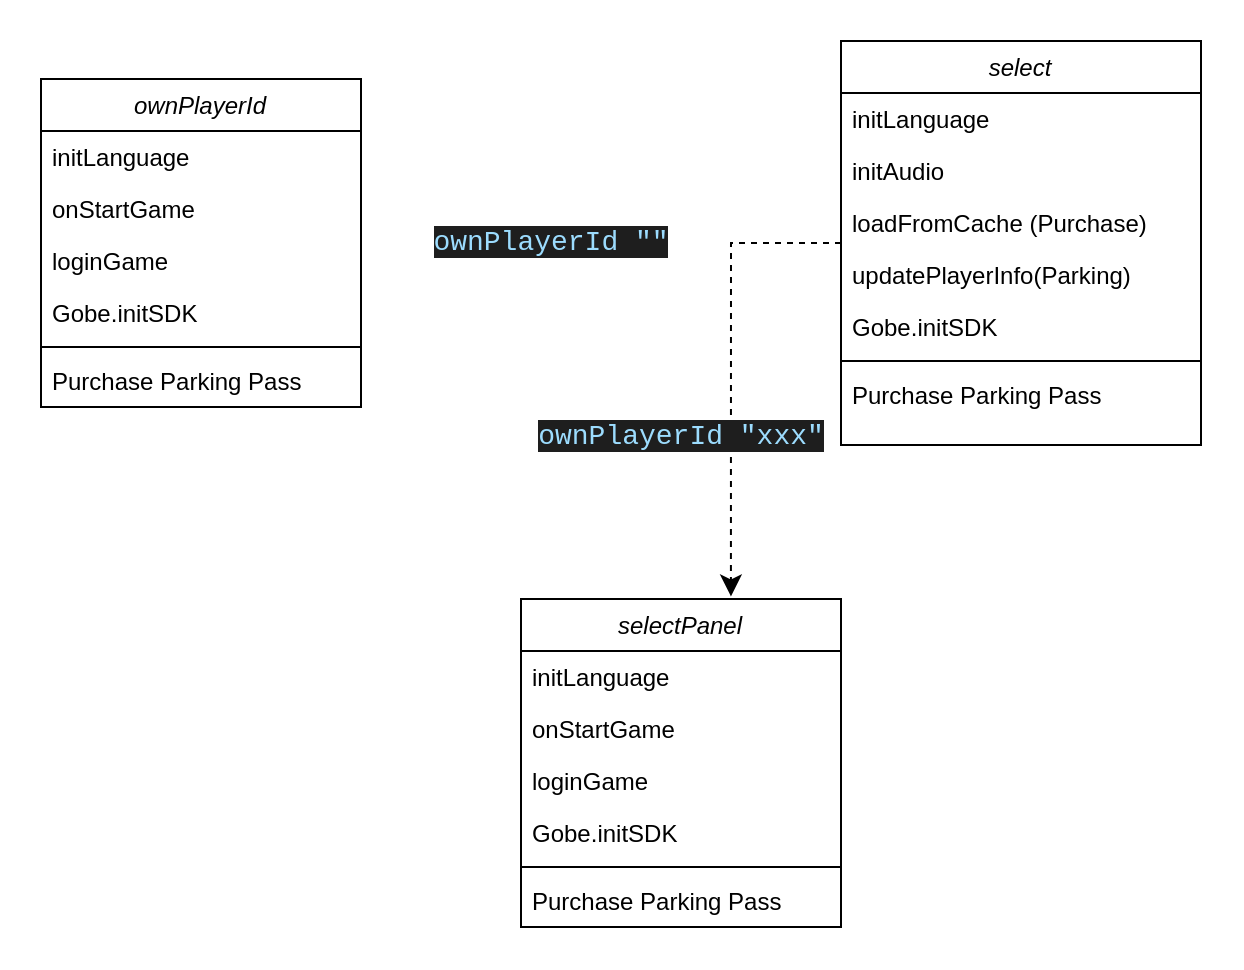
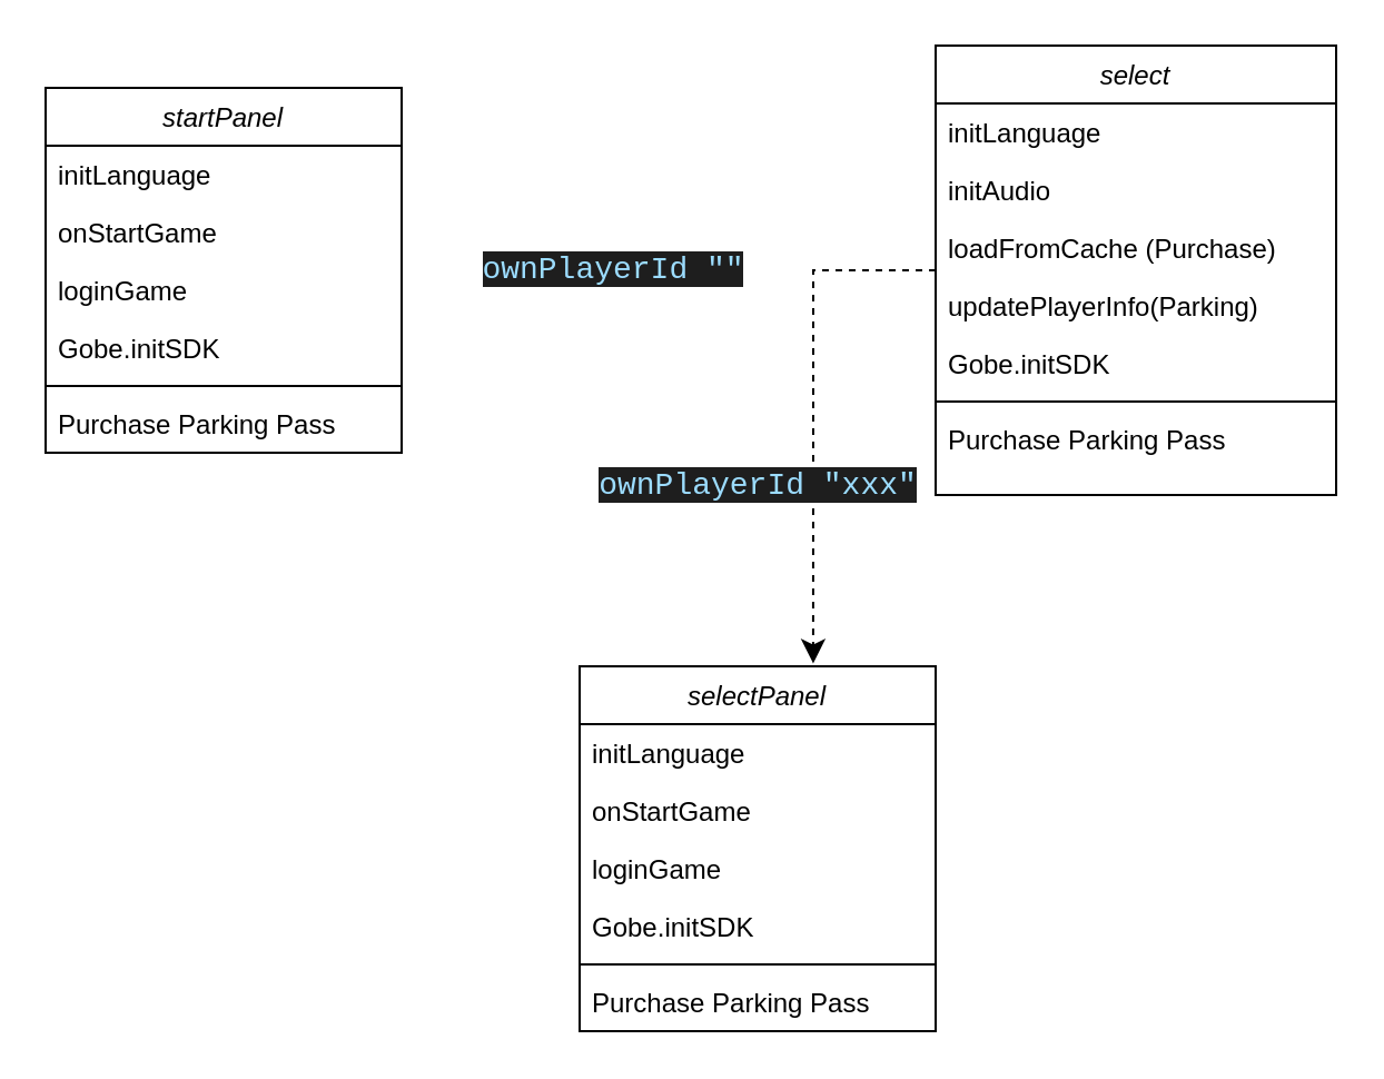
  <mxCell id="0" />
  <mxCell id="1" parent="0" />
- <mxCell id="2" value="ownPlayerId" style="swimlane;fontStyle=2;align=center;verticalAlign=top;childLayout=stackLayout;horizontal=1;startSize=26;horizontalStack=0;resizeParent=1;resizeLast=0;collapsible=1;marginBottom=0;rounded=0;shadow=0;strokeWidth=1;" vertex="1" parent="1"><mxGeometry x="20" y="39" width="160" height="164" as="geometry"><mxRectangle x="230" y="140" width="160" height="26" as="alternateBounds" /></mxGeometry></mxCell>
+ <mxCell id="2" value="startPanel" style="swimlane;fontStyle=2;align=center;verticalAlign=top;childLayout=stackLayout;horizontal=1;startSize=26;horizontalStack=0;resizeParent=1;resizeLast=0;collapsible=1;marginBottom=0;rounded=0;shadow=0;strokeWidth=1;" vertex="1" parent="1"><mxGeometry x="20" y="39" width="160" height="164" as="geometry"><mxRectangle x="230" y="140" width="160" height="26" as="alternateBounds" /></mxGeometry></mxCell>
  <mxCell id="3" value="initLanguage" style="text;align=left;verticalAlign=top;spacingLeft=4;spacingRight=4;overflow=hidden;rotatable=0;points=[[0,0.5],[1,0.5]];portConstraint=eastwest;" vertex="1" parent="2"><mxGeometry y="26" width="160" height="26" as="geometry" /></mxCell>
  <mxCell id="4" value="onStartGame" style="text;align=left;verticalAlign=top;spacingLeft=4;spacingRight=4;overflow=hidden;rotatable=0;points=[[0,0.5],[1,0.5]];portConstraint=eastwest;rounded=0;shadow=0;html=0;" vertex="1" parent="2"><mxGeometry y="52" width="160" height="26" as="geometry" /></mxCell>
  <mxCell id="5" value="loginGame" style="text;align=left;verticalAlign=top;spacingLeft=4;spacingRight=4;overflow=hidden;rotatable=0;points=[[0,0.5],[1,0.5]];portConstraint=eastwest;rounded=0;shadow=0;html=0;" vertex="1" parent="2"><mxGeometry y="78" width="160" height="26" as="geometry" /></mxCell>
  <mxCell id="6" value="Gobe.initSDK" style="text;align=left;verticalAlign=top;spacingLeft=4;spacingRight=4;overflow=hidden;rotatable=0;points=[[0,0.5],[1,0.5]];portConstraint=eastwest;rounded=0;shadow=0;html=0;" vertex="1" parent="2"><mxGeometry y="104" width="160" height="26" as="geometry" /></mxCell>
  <mxCell id="7" value="" style="line;html=1;strokeWidth=1;align=left;verticalAlign=middle;spacingTop=-1;spacingLeft=3;spacingRight=3;rotatable=0;labelPosition=right;points=[];portConstraint=eastwest;" vertex="1" parent="2"><mxGeometry y="130" width="160" height="8" as="geometry" /></mxCell>
  <mxCell id="8" value="Purchase Parking Pass" style="text;align=left;verticalAlign=top;spacingLeft=4;spacingRight=4;overflow=hidden;rotatable=0;points=[[0,0.5],[1,0.5]];portConstraint=eastwest;" vertex="1" parent="2"><mxGeometry y="138" width="160" height="26" as="geometry" /></mxCell>
  <mxCell id="9" value="selectPanel" style="swimlane;fontStyle=2;align=center;verticalAlign=top;childLayout=stackLayout;horizontal=1;startSize=26;horizontalStack=0;resizeParent=1;resizeLast=0;collapsible=1;marginBottom=0;rounded=0;shadow=0;strokeWidth=1;" vertex="1" parent="1"><mxGeometry x="260" y="299" width="160" height="164" as="geometry"><mxRectangle x="230" y="140" width="160" height="26" as="alternateBounds" /></mxGeometry></mxCell>
  <mxCell id="10" value="initLanguage" style="text;align=left;verticalAlign=top;spacingLeft=4;spacingRight=4;overflow=hidden;rotatable=0;points=[[0,0.5],[1,0.5]];portConstraint=eastwest;" vertex="1" parent="9"><mxGeometry y="26" width="160" height="26" as="geometry" /></mxCell>
  <mxCell id="11" value="onStartGame" style="text;align=left;verticalAlign=top;spacingLeft=4;spacingRight=4;overflow=hidden;rotatable=0;points=[[0,0.5],[1,0.5]];portConstraint=eastwest;rounded=0;shadow=0;html=0;" vertex="1" parent="9"><mxGeometry y="52" width="160" height="26" as="geometry" /></mxCell>
  <mxCell id="12" value="loginGame" style="text;align=left;verticalAlign=top;spacingLeft=4;spacingRight=4;overflow=hidden;rotatable=0;points=[[0,0.5],[1,0.5]];portConstraint=eastwest;rounded=0;shadow=0;html=0;" vertex="1" parent="9"><mxGeometry y="78" width="160" height="26" as="geometry" /></mxCell>
  <mxCell id="13" value="Gobe.initSDK" style="text;align=left;verticalAlign=top;spacingLeft=4;spacingRight=4;overflow=hidden;rotatable=0;points=[[0,0.5],[1,0.5]];portConstraint=eastwest;rounded=0;shadow=0;html=0;" vertex="1" parent="9"><mxGeometry y="104" width="160" height="26" as="geometry" /></mxCell>
  <mxCell id="14" value="" style="line;html=1;strokeWidth=1;align=left;verticalAlign=middle;spacingTop=-1;spacingLeft=3;spacingRight=3;rotatable=0;labelPosition=right;points=[];portConstraint=eastwest;" vertex="1" parent="9"><mxGeometry y="130" width="160" height="8" as="geometry" /></mxCell>
  <mxCell id="15" value="Purchase Parking Pass" style="text;align=left;verticalAlign=top;spacingLeft=4;spacingRight=4;overflow=hidden;rotatable=0;points=[[0,0.5],[1,0.5]];portConstraint=eastwest;" vertex="1" parent="9"><mxGeometry y="138" width="160" height="26" as="geometry" /></mxCell>
  <mxCell id="16" value="select" style="swimlane;fontStyle=2;align=center;verticalAlign=top;childLayout=stackLayout;horizontal=1;startSize=26;horizontalStack=0;resizeParent=1;resizeLast=0;collapsible=1;marginBottom=0;rounded=0;shadow=0;strokeWidth=1;" vertex="1" parent="1"><mxGeometry x="420" y="20" width="180" height="202" as="geometry"><mxRectangle x="230" y="140" width="160" height="26" as="alternateBounds" /></mxGeometry></mxCell>
  <mxCell id="17" value="initLanguage" style="text;align=left;verticalAlign=top;spacingLeft=4;spacingRight=4;overflow=hidden;rotatable=0;points=[[0,0.5],[1,0.5]];portConstraint=eastwest;" vertex="1" parent="16"><mxGeometry y="26" width="180" height="26" as="geometry" /></mxCell>
  <mxCell id="18" value="initAudio" style="text;align=left;verticalAlign=top;spacingLeft=4;spacingRight=4;overflow=hidden;rotatable=0;points=[[0,0.5],[1,0.5]];portConstraint=eastwest;" vertex="1" parent="16"><mxGeometry y="52" width="180" height="26" as="geometry" /></mxCell>
  <mxCell id="19" value="loadFromCache (Purchase)" style="text;align=left;verticalAlign=top;spacingLeft=4;spacingRight=4;overflow=hidden;rotatable=0;points=[[0,0.5],[1,0.5]];portConstraint=eastwest;rounded=0;shadow=0;html=0;" vertex="1" parent="16"><mxGeometry y="78" width="180" height="26" as="geometry" /></mxCell>
  <mxCell id="20" value="updatePlayerInfo(Parking)" style="text;align=left;verticalAlign=top;spacingLeft=4;spacingRight=4;overflow=hidden;rotatable=0;points=[[0,0.5],[1,0.5]];portConstraint=eastwest;rounded=0;shadow=0;html=0;" vertex="1" parent="16"><mxGeometry y="104" width="180" height="26" as="geometry" /></mxCell>
  <mxCell id="21" value="Gobe.initSDK" style="text;align=left;verticalAlign=top;spacingLeft=4;spacingRight=4;overflow=hidden;rotatable=0;points=[[0,0.5],[1,0.5]];portConstraint=eastwest;rounded=0;shadow=0;html=0;" vertex="1" parent="16"><mxGeometry y="130" width="180" height="26" as="geometry" /></mxCell>
  <mxCell id="22" value="" style="line;html=1;strokeWidth=1;align=left;verticalAlign=middle;spacingTop=-1;spacingLeft=3;spacingRight=3;rotatable=0;labelPosition=right;points=[];portConstraint=eastwest;" vertex="1" parent="16"><mxGeometry y="156" width="180" height="8" as="geometry" /></mxCell>
  <mxCell id="23" value="Purchase Parking Pass" style="text;align=left;verticalAlign=top;spacingLeft=4;spacingRight=4;overflow=hidden;rotatable=0;points=[[0,0.5],[1,0.5]];portConstraint=eastwest;" vertex="1" parent="16"><mxGeometry y="164" width="180" height="26" as="geometry" /></mxCell>
  <mxCell id="24" value="" style="edgeStyle=segmentEdgeStyle;endArrow=classic;html=1;curved=0;rounded=0;endSize=8;startSize=8;entryX=0.656;entryY=-0.008;entryDx=0;entryDy=0;startArrow=none;entryPerimeter=0;dashed=1;" edge="1" parent="1" source="16" target="9"><mxGeometry width="50" height="50" relative="1" as="geometry"><mxPoint x="365" y="119" as="sourcePoint" /><mxPoint x="420" y="99" as="targetPoint" /><Array as="points"><mxPoint x="365" y="121" /></Array></mxGeometry></mxCell>
  <mxCell id="25" value="&lt;span style=&quot;color: rgb(156, 220, 254); font-family: Consolas, &amp;quot;Courier New&amp;quot;, monospace; font-size: 14px; background-color: rgb(30, 30, 30);&quot;&gt;ownPlayerId &quot;xxx&quot;&lt;/span&gt;" style="text;html=1;align=center;verticalAlign=middle;resizable=0;points=[];autosize=1;strokeColor=none;fillColor=none;" vertex="1" parent="1"><mxGeometry x="265" y="203" width="150" height="30" as="geometry" /></mxCell>
  <mxCell id="26" value="&lt;span style=&quot;color: rgb(156, 220, 254); font-family: Consolas, &amp;quot;Courier New&amp;quot;, monospace; font-size: 14px; background-color: rgb(30, 30, 30);&quot;&gt;ownPlayerId &quot;&quot;&lt;/span&gt;" style="text;html=1;align=center;verticalAlign=middle;resizable=0;points=[];autosize=1;strokeColor=none;fillColor=none;" vertex="1" parent="1"><mxGeometry x="210" y="106" width="130" height="30" as="geometry" /></mxCell>
